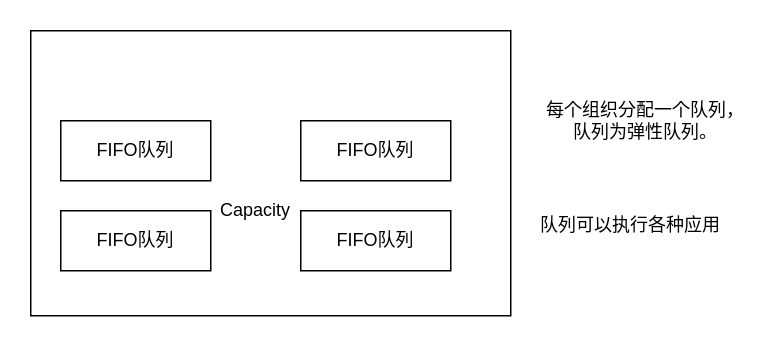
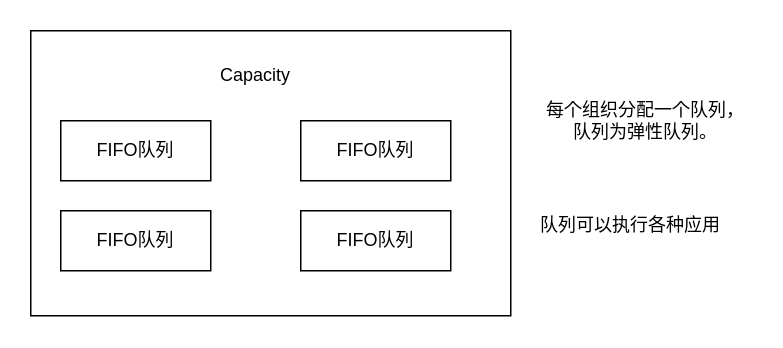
  <mxCell id="0" />
  <mxCell id="1" parent="0" />
  <mxCell id="2" value="" style="rounded=0;whiteSpace=wrap;html=1;" vertex="1" parent="1"><mxGeometry x="20" y="20" width="320" height="190" as="geometry" /></mxCell>
- <mxCell id="3" value="Capacity" style="text;html=1;strokeColor=none;fillColor=none;align=center;verticalAlign=middle;whiteSpace=wrap;rounded=0;" vertex="1" parent="1"><mxGeometry x="150" y="130" width="40" height="20" as="geometry" /></mxCell>
+ <mxCell id="3" value="Capacity" style="text;html=1;strokeColor=none;fillColor=none;align=center;verticalAlign=middle;whiteSpace=wrap;rounded=0;" vertex="1" parent="1"><mxGeometry x="150" y="40" width="40" height="20" as="geometry" /></mxCell>
  <mxCell id="4" value="FIFO队列" style="rounded=0;whiteSpace=wrap;html=1;" vertex="1" parent="1"><mxGeometry x="40" y="80" width="100" height="40" as="geometry" /></mxCell>
  <mxCell id="5" value="FIFO队列" style="rounded=0;whiteSpace=wrap;html=1;" vertex="1" parent="1"><mxGeometry x="200" y="80" width="100" height="40" as="geometry" /></mxCell>
  <mxCell id="6" value="FIFO队列" style="rounded=0;whiteSpace=wrap;html=1;" vertex="1" parent="1"><mxGeometry x="40" y="140" width="100" height="40" as="geometry" /></mxCell>
  <mxCell id="7" value="FIFO队列" style="rounded=0;whiteSpace=wrap;html=1;" vertex="1" parent="1"><mxGeometry x="200" y="140" width="100" height="40" as="geometry" /></mxCell>
  <mxCell id="8" value="队列可以执行各种应用&lt;br&gt;" style="text;html=1;strokeColor=none;fillColor=none;align=center;verticalAlign=middle;whiteSpace=wrap;rounded=0;" vertex="1" parent="1"><mxGeometry x="350" y="140" width="140" height="20" as="geometry" /></mxCell>
  <mxCell id="9" value="每个组织分配一个队列，队列为弹性队列。" style="text;html=1;strokeColor=none;fillColor=none;align=center;verticalAlign=middle;whiteSpace=wrap;rounded=0;" vertex="1" parent="1"><mxGeometry x="360" y="70" width="140" height="20" as="geometry" /></mxCell>
